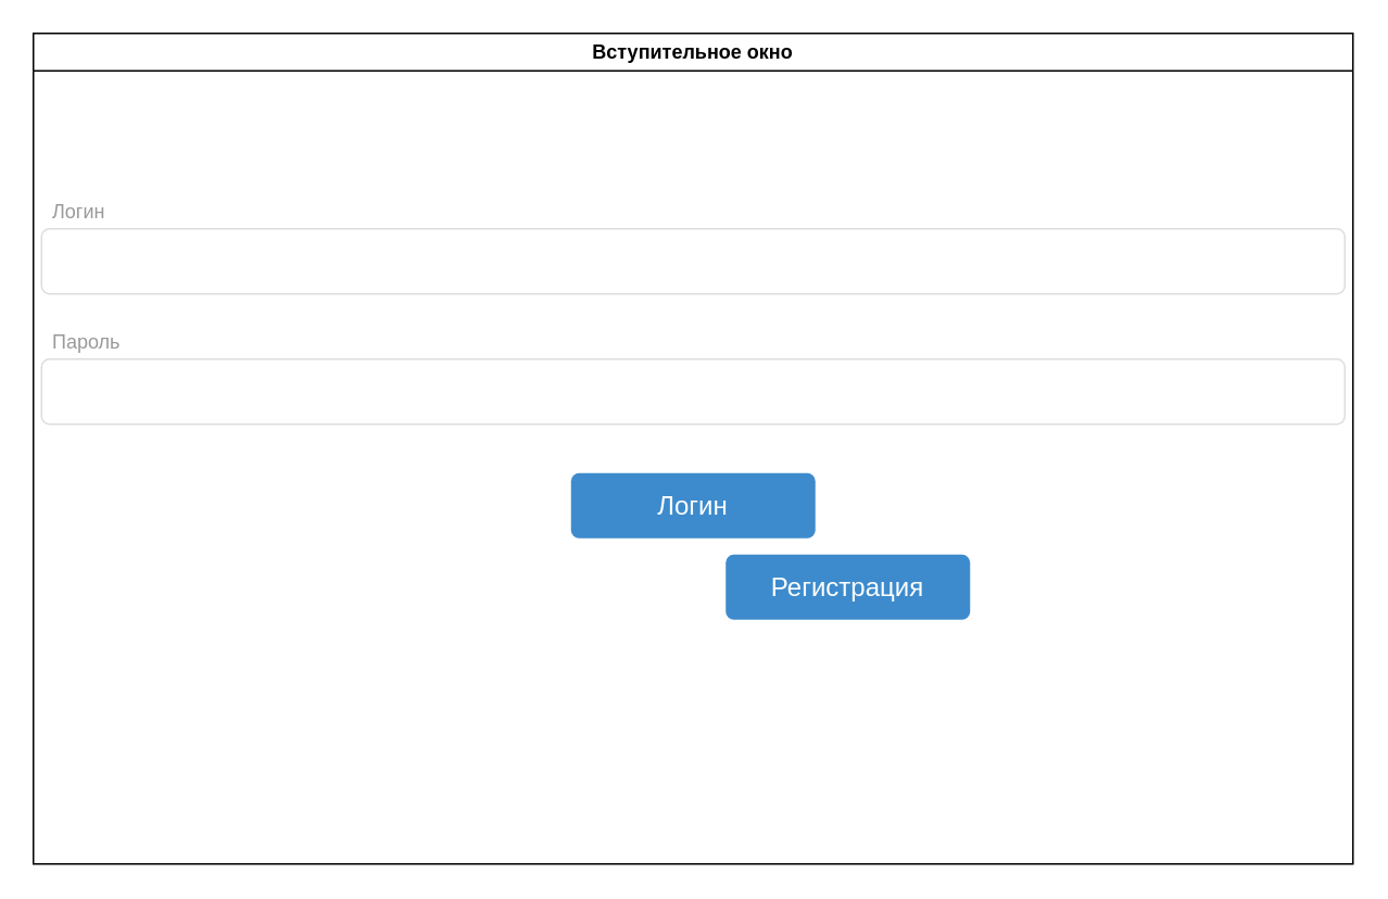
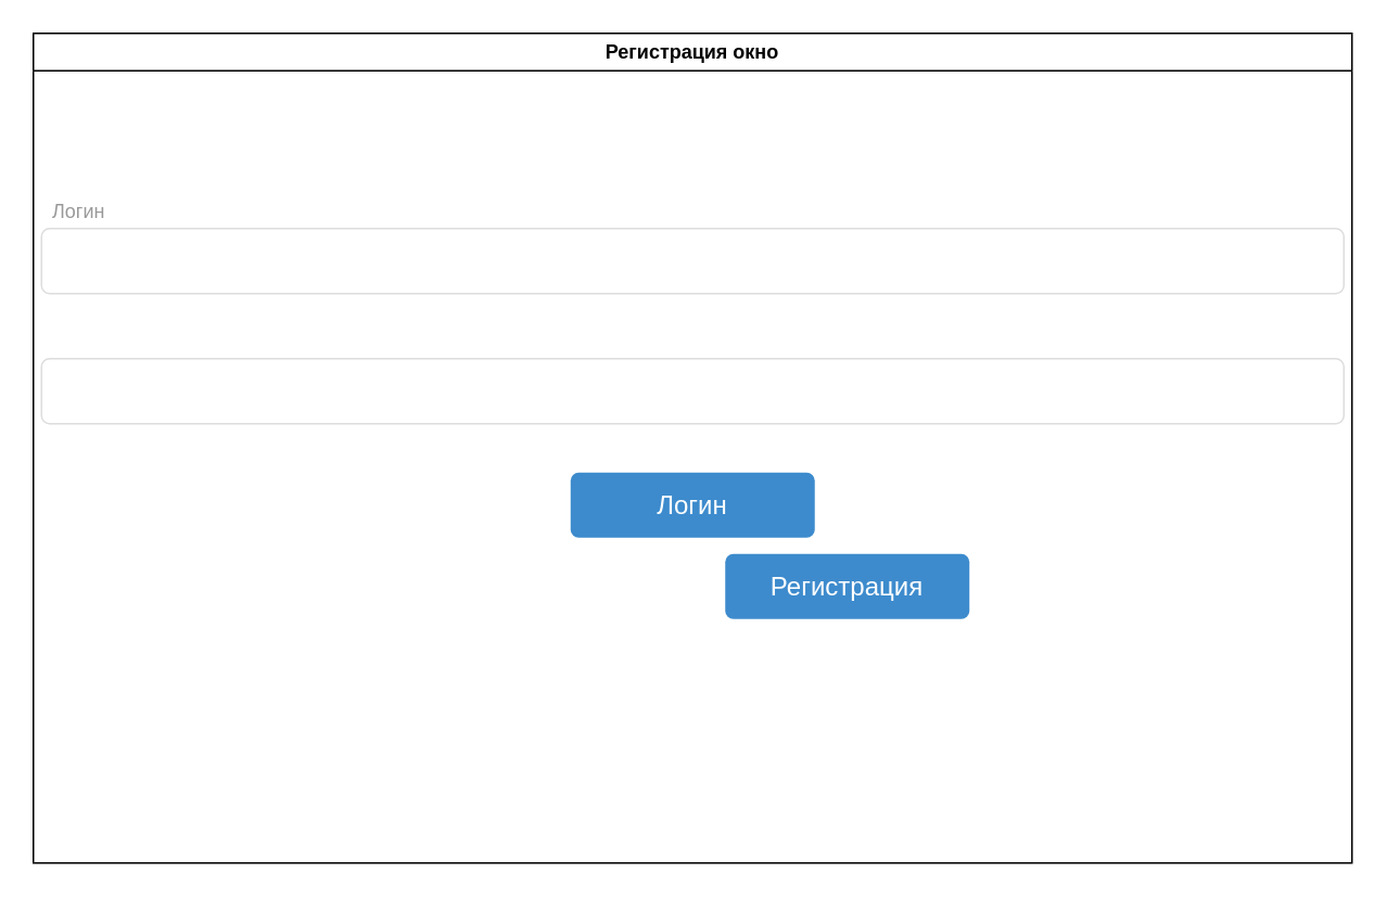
  <mxCell id="0" style=";html=1;" />
  <mxCell id="1" style=";html=1;" parent="0" />
- <mxCell id="2" value="Вступительное окно" style="swimlane;whiteSpace=wrap;html=1;" vertex="1" parent="1"><mxGeometry x="20" y="20" width="810" height="510" as="geometry" /></mxCell>
+ <mxCell id="2" value="Регистрация окно" style="swimlane;whiteSpace=wrap;html=1;" vertex="1" parent="1"><mxGeometry x="20" y="20" width="810" height="510" as="geometry" /></mxCell>
  <mxCell id="3" value="Логин" style="html=1;shadow=0;dashed=0;shape=mxgraph.bootstrap.rect;strokeColor=none;fillColor=none;fontColor=#999999;align=left;spacingLeft=5;whiteSpace=wrap;rounded=0;" parent="2" vertex="1"><mxGeometry x="5" y="100" width="200" height="20" as="geometry" /></mxCell>
  <mxCell id="4" value="" style="html=1;shadow=0;dashed=0;shape=mxgraph.bootstrap.rrect;rSize=5;strokeColor=#dddddd;;align=left;spacingLeft=10;fontSize=16;whiteSpace=wrap;rounded=0;" parent="2" vertex="1"><mxGeometry x="5" y="120" width="800" height="40" as="geometry" /></mxCell>
- <mxCell id="5" value="Пароль" style="html=1;shadow=0;dashed=0;shape=mxgraph.bootstrap.rect;strokeColor=none;fillColor=none;fontColor=#999999;align=left;spacingLeft=5;whiteSpace=wrap;rounded=0;" parent="2" vertex="1"><mxGeometry x="5" y="180" width="200" height="20" as="geometry" /></mxCell>
  <mxCell id="6" value="" style="html=1;shadow=0;dashed=0;shape=mxgraph.bootstrap.rrect;rSize=5;strokeColor=#dddddd;align=left;spacingLeft=10;fontSize=16;whiteSpace=wrap;rounded=0;" parent="2" vertex="1"><mxGeometry x="5" y="200" width="800" height="40" as="geometry" /></mxCell>
  <mxCell id="7" value="Регистрация" style="html=1;shadow=0;dashed=0;shape=mxgraph.bootstrap.rrect;align=center;rSize=5;strokeColor=none;fillColor=#3D8BCD;fontColor=#ffffff;fontSize=16;whiteSpace=wrap;rounded=0;" parent="2" vertex="1"><mxGeometry x="425" y="320" width="150" height="40" as="geometry" /></mxCell>
  <mxCell id="8" value="Логин" style="html=1;shadow=0;dashed=0;shape=mxgraph.bootstrap.rrect;align=center;rSize=5;strokeColor=none;fillColor=#3D8BCD;fontColor=#ffffff;fontSize=16;whiteSpace=wrap;rounded=0;" vertex="1" parent="2"><mxGeometry x="330" y="270" width="150" height="40" as="geometry" /></mxCell>
